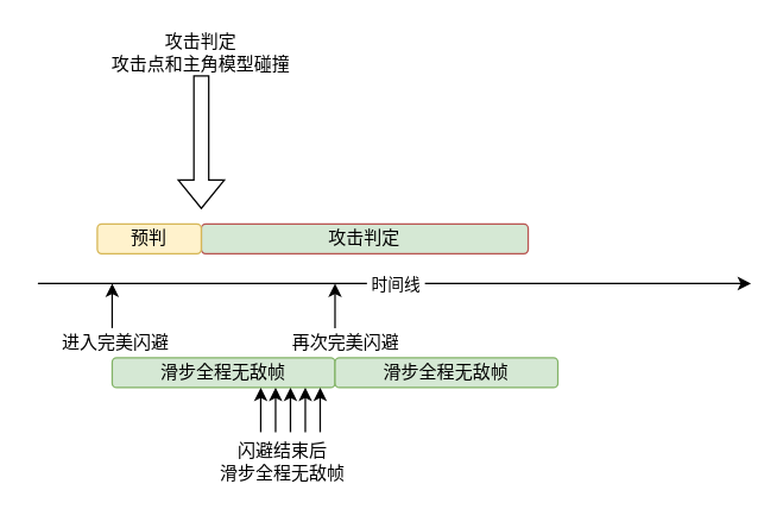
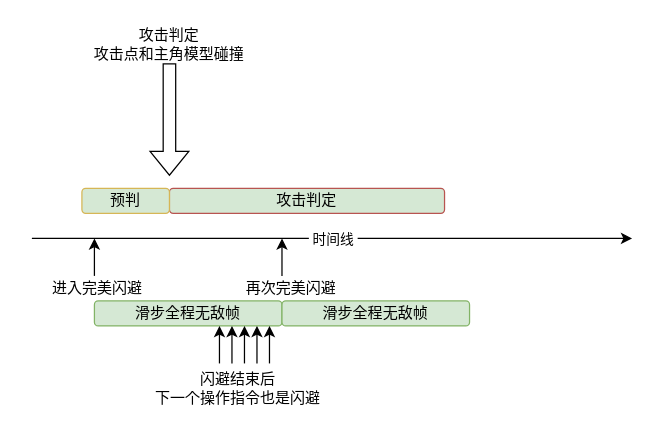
  <mxCell id="0" />
  <mxCell id="1" parent="0" />
  <mxCell id="2" value="" style="endArrow=classic;html=1;rounded=0;" parent="1" edge="1"><mxGeometry relative="1" as="geometry"><mxPoint x="25" y="190" as="sourcePoint" /><mxPoint x="505" y="190" as="targetPoint" /></mxGeometry></mxCell>
  <mxCell id="3" value="&amp;nbsp;时间线&amp;nbsp;" style="edgeLabel;resizable=0;html=1;align=center;verticalAlign=middle;" parent="2" connectable="0" vertex="1"><mxGeometry relative="1" as="geometry" /></mxCell>
  <mxCell id="4" value="攻击判定" style="rounded=1;whiteSpace=wrap;html=1;fillColor=#d5e8d4;strokeColor=#b85450;" parent="1" vertex="1"><mxGeometry x="135" y="150" width="220" height="20" as="geometry" /></mxCell>
- <mxCell id="5" value="预判" style="rounded=1;whiteSpace=wrap;html=1;fillColor=#fff2cc;strokeColor=#d6b656;" parent="1" vertex="1"><mxGeometry x="65" y="150" width="70" height="20" as="geometry" /></mxCell>
+ <mxCell id="5" value="预判" style="rounded=1;whiteSpace=wrap;html=1;fillColor=#d5e8d4;strokeColor=#d6b656;" parent="1" vertex="1"><mxGeometry x="65" y="150" width="70" height="20" as="geometry" /></mxCell>
  <mxCell id="6" value="" style="shape=flexArrow;endArrow=classic;html=1;rounded=0;" parent="1" edge="1"><mxGeometry width="50" height="50" relative="1" as="geometry"><mxPoint x="135" y="50" as="sourcePoint" /><mxPoint x="135" y="140" as="targetPoint" /></mxGeometry></mxCell>
  <mxCell id="7" value="攻击判定&lt;br&gt;攻击点和主角模型碰撞" style="text;html=1;strokeColor=none;fillColor=none;align=center;verticalAlign=middle;whiteSpace=wrap;rounded=0;" parent="1" vertex="1"><mxGeometry x="65" y="20" width="140" height="30" as="geometry" /></mxCell>
  <mxCell id="8" value="" style="endArrow=classic;html=1;rounded=0;" parent="1" edge="1"><mxGeometry width="50" height="50" relative="1" as="geometry"><mxPoint x="75" y="220" as="sourcePoint" /><mxPoint x="75" y="190" as="targetPoint" /></mxGeometry></mxCell>
  <mxCell id="9" value="进入完美闪避" style="text;html=1;strokeColor=none;fillColor=none;align=center;verticalAlign=middle;whiteSpace=wrap;rounded=0;" parent="1" vertex="1"><mxGeometry x="20" y="220" width="115" height="20" as="geometry" /></mxCell>
  <mxCell id="10" value="滑步全程无敌帧" style="rounded=1;whiteSpace=wrap;html=1;fillColor=#d5e8d4;strokeColor=#82b366;" vertex="1" parent="1"><mxGeometry x="75" y="240" width="150" height="20" as="geometry" /></mxCell>
  <mxCell id="11" value="滑步全程无敌帧" style="rounded=1;whiteSpace=wrap;html=1;fillColor=#d5e8d4;strokeColor=#82b366;" vertex="1" parent="1"><mxGeometry x="225" y="240" width="150" height="20" as="geometry" /></mxCell>
  <mxCell id="12" value="" style="endArrow=classic;html=1;rounded=0;" edge="1" parent="1"><mxGeometry width="50" height="50" relative="1" as="geometry"><mxPoint x="225" y="220" as="sourcePoint" /><mxPoint x="225" y="190" as="targetPoint" /></mxGeometry></mxCell>
  <mxCell id="13" value="再次完美闪避" style="text;html=1;strokeColor=none;fillColor=none;align=center;verticalAlign=middle;whiteSpace=wrap;rounded=0;" vertex="1" parent="1"><mxGeometry x="175" y="220" width="115" height="20" as="geometry" /></mxCell>
  <mxCell id="14" value="" style="endArrow=classic;html=1;rounded=0;" edge="1" parent="1"><mxGeometry width="50" height="50" relative="1" as="geometry"><mxPoint x="175" y="290" as="sourcePoint" /><mxPoint x="175" y="260" as="targetPoint" /></mxGeometry></mxCell>
  <mxCell id="15" value="" style="endArrow=classic;html=1;rounded=0;" edge="1" parent="1"><mxGeometry width="50" height="50" relative="1" as="geometry"><mxPoint x="185" y="290" as="sourcePoint" /><mxPoint x="185" y="260" as="targetPoint" /></mxGeometry></mxCell>
  <mxCell id="16" value="" style="endArrow=classic;html=1;rounded=0;" edge="1" parent="1"><mxGeometry width="50" height="50" relative="1" as="geometry"><mxPoint x="195" y="290" as="sourcePoint" /><mxPoint x="195" y="260" as="targetPoint" /></mxGeometry></mxCell>
  <mxCell id="17" value="" style="endArrow=classic;html=1;rounded=0;" edge="1" parent="1"><mxGeometry width="50" height="50" relative="1" as="geometry"><mxPoint x="205" y="290" as="sourcePoint" /><mxPoint x="205" y="260" as="targetPoint" /></mxGeometry></mxCell>
  <mxCell id="18" value="" style="endArrow=classic;html=1;rounded=0;" edge="1" parent="1"><mxGeometry width="50" height="50" relative="1" as="geometry"><mxPoint x="215" y="290" as="sourcePoint" /><mxPoint x="215" y="260" as="targetPoint" /></mxGeometry></mxCell>
- <mxCell id="19" value="闪避结束后&lt;br&gt;滑步全程无敌帧" style="text;html=1;strokeColor=none;fillColor=none;align=center;verticalAlign=middle;whiteSpace=wrap;rounded=0;" vertex="1" parent="1"><mxGeometry x="115" y="300" width="150" height="20" as="geometry" /></mxCell>
+ <mxCell id="19" value="闪避结束后&lt;br&gt;下一个操作指令也是闪避" style="text;html=1;strokeColor=none;fillColor=none;align=center;verticalAlign=middle;whiteSpace=wrap;rounded=0;" vertex="1" parent="1"><mxGeometry x="115" y="300" width="150" height="20" as="geometry" /></mxCell>
